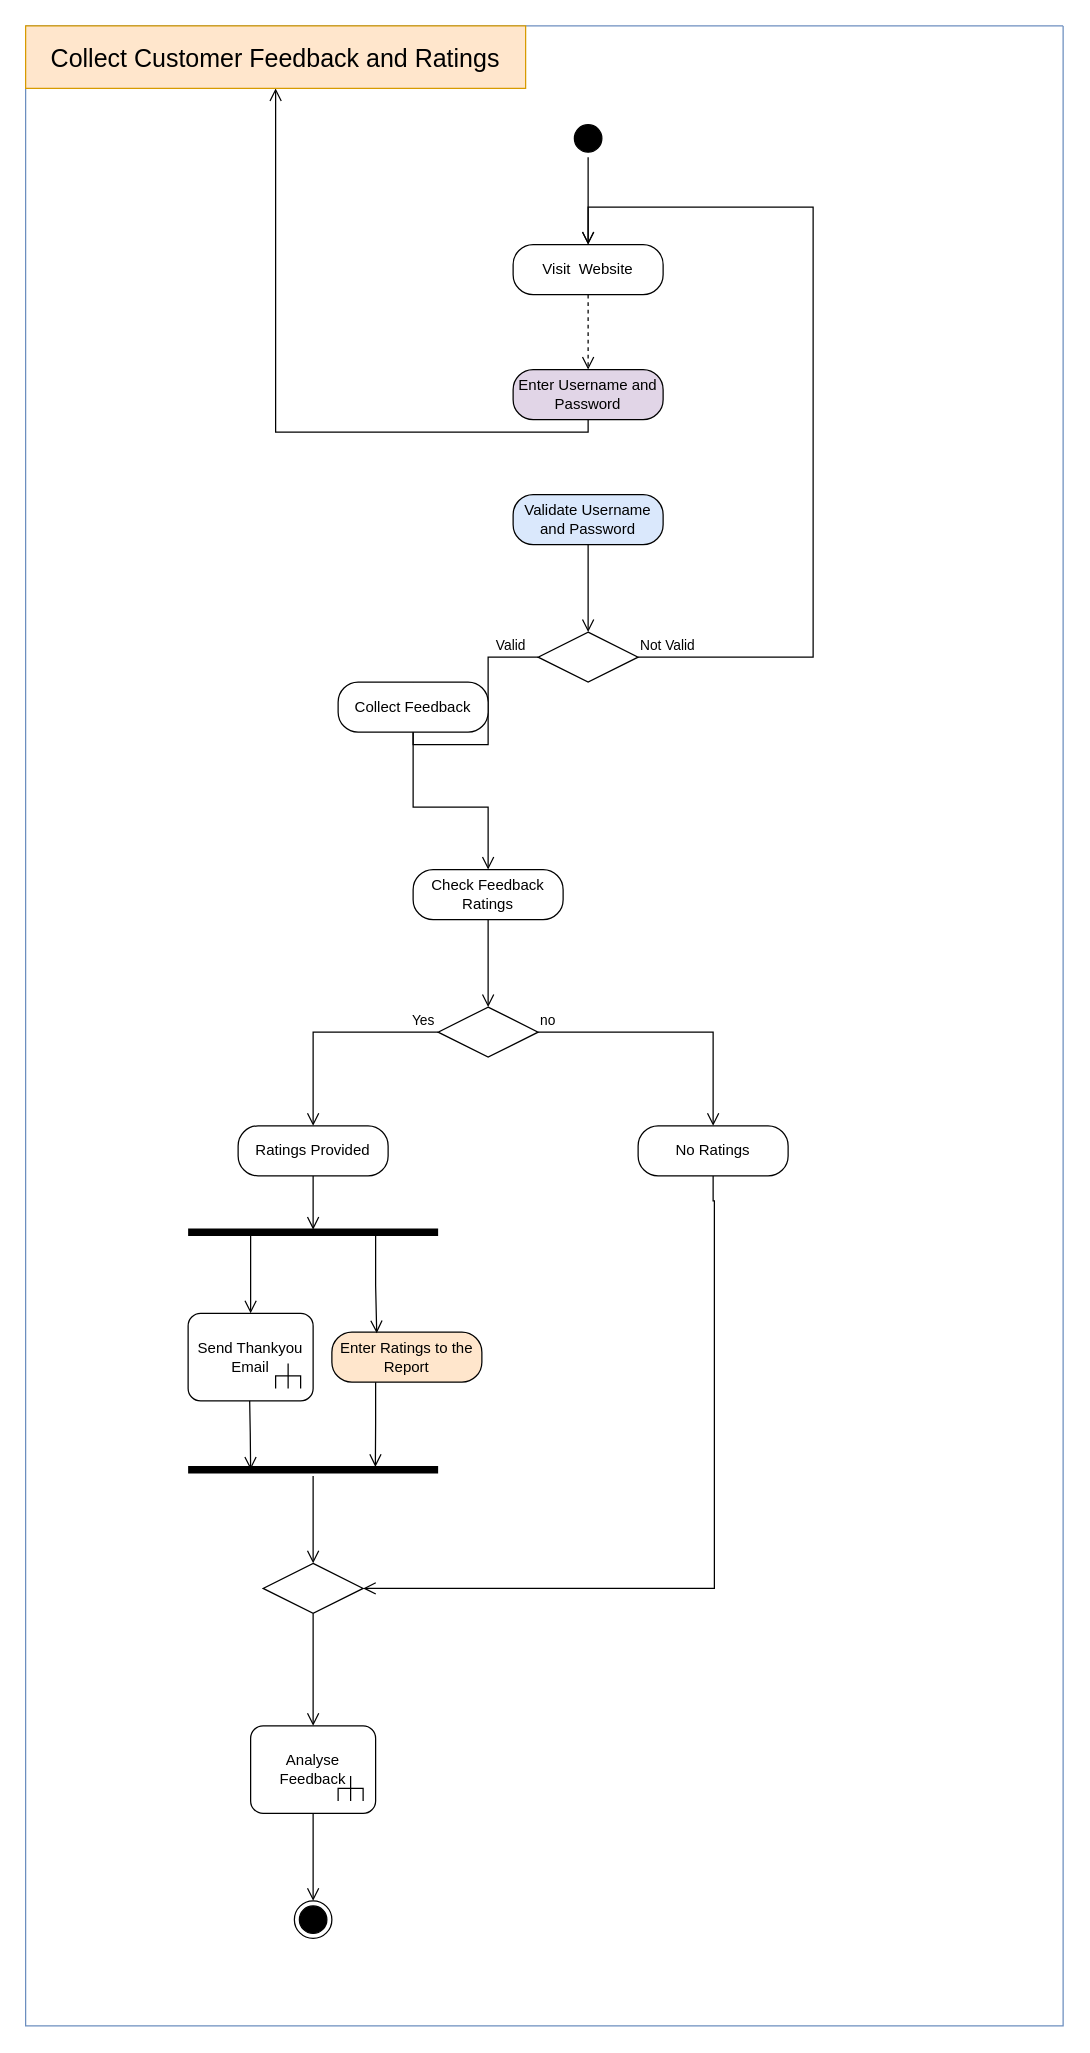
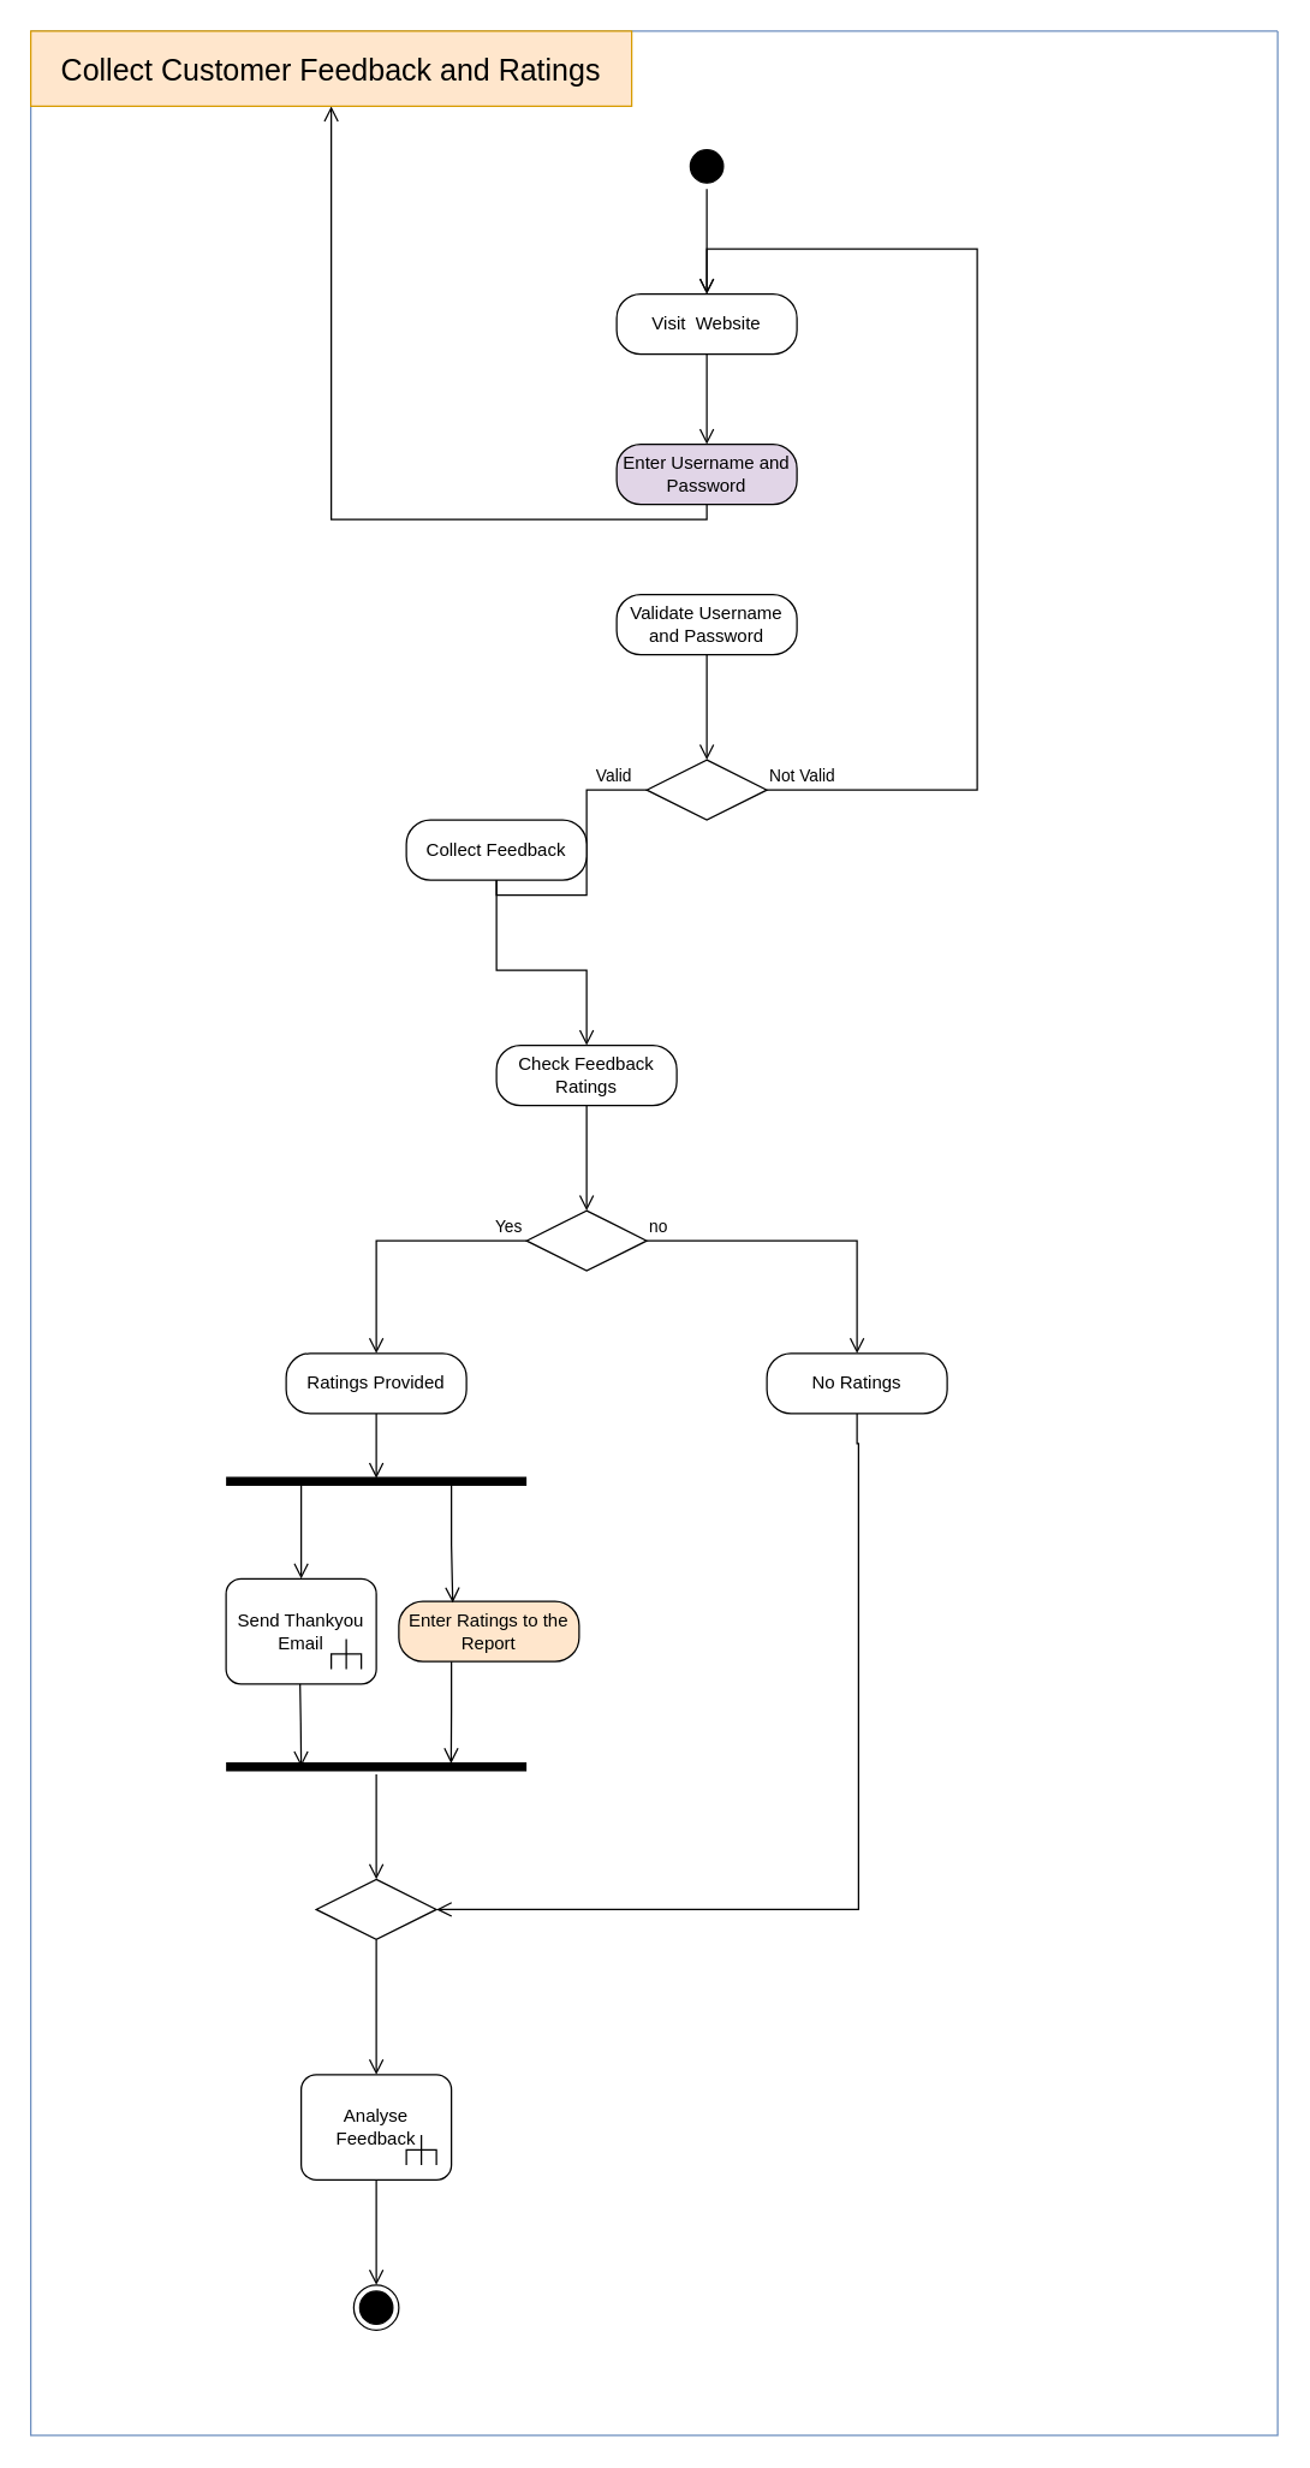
  <mxCell id="0" />
  <mxCell id="1" parent="0" />
  <mxCell id="2" value="Visit&amp;nbsp; Website" style="rounded=1;whiteSpace=wrap;html=1;arcSize=40;labelBackgroundColor=none;" parent="1" vertex="1"><mxGeometry x="410" y="195" width="120" height="40" as="geometry" /></mxCell>
- <mxCell id="3" value="" style="edgeStyle=orthogonalEdgeStyle;html=1;verticalAlign=bottom;endArrow=open;endSize=8;rounded=0;exitX=0.5;exitY=1;exitDx=0;exitDy=0;labelBackgroundColor=none;fontColor=default;dashed=1;" parent="1" source="2" target="4" edge="1"><mxGeometry relative="1" as="geometry"><mxPoint x="400" y="215" as="targetPoint" /><Array as="points" /></mxGeometry></mxCell>
+ <mxCell id="3" value="" style="edgeStyle=orthogonalEdgeStyle;html=1;verticalAlign=bottom;endArrow=open;endSize=8;rounded=0;exitX=0.5;exitY=1;exitDx=0;exitDy=0;labelBackgroundColor=none;fontColor=default;" parent="1" source="2" target="4" edge="1"><mxGeometry relative="1" as="geometry"><mxPoint x="400" y="215" as="targetPoint" /><Array as="points" /></mxGeometry></mxCell>
  <mxCell id="4" value="Enter Username and Password" style="rounded=1;whiteSpace=wrap;html=1;arcSize=40;labelBackgroundColor=none;fillColor=#e1d5e7;" parent="1" vertex="1"><mxGeometry x="410" y="295" width="120" height="40" as="geometry" /></mxCell>
  <mxCell id="5" value="" style="ellipse;html=1;shape=startState;labelBackgroundColor=none;strokeColor=#000000;fillColor=#000000;" parent="1" vertex="1"><mxGeometry x="455" y="95" width="30" height="30" as="geometry" /></mxCell>
  <mxCell id="6" value="" style="edgeStyle=orthogonalEdgeStyle;html=1;verticalAlign=bottom;endArrow=open;endSize=8;rounded=0;entryX=0.5;entryY=0;entryDx=0;entryDy=0;labelBackgroundColor=none;fontColor=default;" parent="1" source="5" target="2" edge="1"><mxGeometry relative="1" as="geometry"><mxPoint x="485" y="305" as="targetPoint" /></mxGeometry></mxCell>
  <mxCell id="7" value="" style="edgeStyle=orthogonalEdgeStyle;html=1;verticalAlign=bottom;endArrow=open;endSize=8;rounded=0;exitX=0.5;exitY=1;exitDx=0;exitDy=0;entryX=0.5;entryY=0;entryDx=0;entryDy=0;labelBackgroundColor=none;fontColor=default;" parent="1" source="8" target="10" edge="1"><mxGeometry relative="1" as="geometry"><mxPoint x="680" y="225" as="targetPoint" /><mxPoint x="630" y="465" as="sourcePoint" /></mxGeometry></mxCell>
- <mxCell id="8" value="Validate Username and Password" style="rounded=1;whiteSpace=wrap;html=1;arcSize=40;labelBackgroundColor=none;fillColor=#dae8fc;" parent="1" vertex="1"><mxGeometry x="410" y="395" width="120" height="40" as="geometry" /></mxCell>
+ <mxCell id="8" value="Validate Username and Password" style="rounded=1;whiteSpace=wrap;html=1;arcSize=40;labelBackgroundColor=none;" parent="1" vertex="1"><mxGeometry x="410" y="395" width="120" height="40" as="geometry" /></mxCell>
  <mxCell id="9" value="" style="edgeStyle=orthogonalEdgeStyle;html=1;verticalAlign=bottom;endArrow=open;endSize=8;rounded=0;exitX=0.5;exitY=1;exitDx=0;exitDy=0;labelBackgroundColor=none;fontColor=default;" parent="1" source="4" target="41" edge="1"><mxGeometry relative="1" as="geometry"><mxPoint x="740" y="155" as="targetPoint" /><mxPoint x="690" y="535" as="sourcePoint" /></mxGeometry></mxCell>
  <mxCell id="10" value="" style="rhombus;whiteSpace=wrap;html=1;labelBackgroundColor=none;" parent="1" vertex="1"><mxGeometry x="430" y="505" width="80" height="40" as="geometry" /></mxCell>
  <mxCell id="11" value="Not Valid" style="edgeStyle=orthogonalEdgeStyle;html=1;align=left;verticalAlign=bottom;endArrow=open;endSize=8;rounded=0;labelBackgroundColor=none;fontColor=default;" parent="1" source="10" target="2" edge="1"><mxGeometry x="-1" relative="1" as="geometry"><mxPoint x="620" y="525" as="targetPoint" /><Array as="points"><mxPoint x="650" y="525" /><mxPoint x="650" y="165" /><mxPoint x="470" y="165" /></Array></mxGeometry></mxCell>
  <mxCell id="12" value="" style="edgeStyle=orthogonalEdgeStyle;html=1;verticalAlign=bottom;endArrow=open;endSize=8;rounded=0;exitX=0;exitY=0.5;exitDx=0;exitDy=0;entryX=0.5;entryY=0;entryDx=0;entryDy=0;labelBackgroundColor=none;fontColor=default;" parent="1" source="10" target="14" edge="1"><mxGeometry relative="1" as="geometry"><mxPoint x="480" y="405" as="targetPoint" /><mxPoint x="480" y="345" as="sourcePoint" /><Array as="points"><mxPoint x="390" y="525" /><mxPoint x="390" y="595" /></Array></mxGeometry></mxCell>
  <mxCell id="13" value="Valid" style="edgeLabel;html=1;align=center;verticalAlign=middle;resizable=0;points=[];labelBackgroundColor=none;" parent="12" vertex="1" connectable="0"><mxGeometry x="-0.75" relative="1" as="geometry"><mxPoint x="5" y="-10" as="offset" /></mxGeometry></mxCell>
  <mxCell id="14" value="Collect Feedback" style="rounded=1;whiteSpace=wrap;html=1;arcSize=40;labelBackgroundColor=none;" parent="1" vertex="1"><mxGeometry x="270" y="545" width="120" height="40" as="geometry" /></mxCell>
  <mxCell id="15" value="" style="edgeStyle=orthogonalEdgeStyle;html=1;verticalAlign=bottom;endArrow=open;endSize=8;rounded=0;exitX=0.5;exitY=1;exitDx=0;exitDy=0;entryX=0.5;entryY=0;entryDx=0;entryDy=0;labelBackgroundColor=none;fontColor=default;" parent="1" source="16" target="18" edge="1"><mxGeometry relative="1" as="geometry"><mxPoint x="390" y="805" as="targetPoint" /><mxPoint x="555" y="765" as="sourcePoint" /></mxGeometry></mxCell>
  <mxCell id="16" value="Check Feedback Ratings" style="rounded=1;whiteSpace=wrap;html=1;arcSize=40;labelBackgroundColor=none;" parent="1" vertex="1"><mxGeometry x="330" y="695" width="120" height="40" as="geometry" /></mxCell>
  <mxCell id="17" value="" style="edgeStyle=orthogonalEdgeStyle;html=1;verticalAlign=bottom;endArrow=open;endSize=8;rounded=0;exitX=0.5;exitY=1;exitDx=0;exitDy=0;entryX=0.5;entryY=0;entryDx=0;entryDy=0;labelBackgroundColor=none;fontColor=default;" parent="1" source="14" target="16" edge="1"><mxGeometry relative="1" as="geometry"><mxPoint x="400" y="615" as="targetPoint" /><mxPoint x="440" y="535" as="sourcePoint" /><Array as="points"><mxPoint x="390" y="645" /></Array></mxGeometry></mxCell>
  <mxCell id="18" value="" style="rhombus;whiteSpace=wrap;html=1;labelBackgroundColor=none;" parent="1" vertex="1"><mxGeometry x="350" y="805" width="80" height="40" as="geometry" /></mxCell>
  <mxCell id="19" value="" style="edgeStyle=orthogonalEdgeStyle;html=1;align=left;verticalAlign=top;endArrow=open;endSize=8;rounded=0;labelBackgroundColor=none;fontColor=default;entryX=0.5;entryY=0;entryDx=0;entryDy=0;" parent="1" source="18" target="22" edge="1"><mxGeometry x="0.419" y="20" relative="1" as="geometry"><mxPoint x="250" y="900" as="targetPoint" /><Array as="points"><mxPoint x="250" y="825" /></Array><mxPoint as="offset" /></mxGeometry></mxCell>
  <mxCell id="20" value="Yes" style="edgeLabel;html=1;align=center;verticalAlign=middle;resizable=0;points=[];labelBackgroundColor=none;" parent="19" vertex="1" connectable="0"><mxGeometry x="-0.856" y="1" relative="1" as="geometry"><mxPoint y="-11" as="offset" /></mxGeometry></mxCell>
  <mxCell id="21" value="no" style="edgeStyle=orthogonalEdgeStyle;html=1;align=left;verticalAlign=bottom;endArrow=open;endSize=8;rounded=0;labelBackgroundColor=none;fontColor=default;" parent="1" source="18" edge="1"><mxGeometry x="-1" relative="1" as="geometry"><mxPoint x="570" y="900" as="targetPoint" /><Array as="points"><mxPoint x="570" y="825" /><mxPoint x="570" y="900" /></Array></mxGeometry></mxCell>
  <mxCell id="22" value="Ratings Provided" style="rounded=1;whiteSpace=wrap;html=1;arcSize=40;" parent="1" vertex="1"><mxGeometry x="190" y="900" width="120" height="40" as="geometry" /></mxCell>
  <mxCell id="23" value="" style="edgeStyle=orthogonalEdgeStyle;html=1;verticalAlign=bottom;endArrow=open;endSize=8;rounded=0;entryX=0.5;entryY=0.307;entryDx=0;entryDy=0;entryPerimeter=0;" parent="1" source="22" target="26" edge="1"><mxGeometry relative="1" as="geometry"><mxPoint x="250" y="980" as="targetPoint" /></mxGeometry></mxCell>
  <mxCell id="24" value="No Ratings" style="rounded=1;whiteSpace=wrap;html=1;arcSize=40;" parent="1" vertex="1"><mxGeometry x="510" y="900" width="120" height="40" as="geometry" /></mxCell>
  <mxCell id="25" value="" style="edgeStyle=orthogonalEdgeStyle;html=1;verticalAlign=bottom;endArrow=open;endSize=8;rounded=0;entryX=1;entryY=0.5;entryDx=0;entryDy=0;" parent="1" source="24" edge="1" target="35"><mxGeometry relative="1" as="geometry"><mxPoint x="570" y="980" as="targetPoint" /><Array as="points"><mxPoint x="570" y="960" /><mxPoint x="571" y="1270" /></Array></mxGeometry></mxCell>
  <mxCell id="26" value="" style="shape=line;html=1;strokeWidth=6;strokeColor=#000000;fillColor=#000000;" parent="1" vertex="1"><mxGeometry x="150" y="980" width="200" height="10" as="geometry" /></mxCell>
  <mxCell id="27" value="Send Thankyou Email" style="html=1;shape=mxgraph.sysml.callBehAct;whiteSpace=wrap;align=center;" vertex="1" parent="1"><mxGeometry x="150" y="1050" width="100" height="70" as="geometry" /></mxCell>
  <mxCell id="28" value="" style="edgeStyle=orthogonalEdgeStyle;html=1;verticalAlign=bottom;endArrow=open;endSize=8;rounded=0;entryX=0.5;entryY=0;entryDx=0;entryDy=0;entryPerimeter=0;exitX=0.25;exitY=0.5;exitDx=0;exitDy=0;exitPerimeter=0;" edge="1" parent="1" source="26" target="27"><mxGeometry relative="1" as="geometry"><mxPoint x="200" y="1043" as="targetPoint" /><mxPoint x="200" y="1000" as="sourcePoint" /></mxGeometry></mxCell>
  <mxCell id="29" value="Enter Ratings to the Report" style="rounded=1;whiteSpace=wrap;html=1;arcSize=40;fillColor=#ffe6cc;" vertex="1" parent="1"><mxGeometry x="265" y="1065" width="120" height="40" as="geometry" /></mxCell>
  <mxCell id="30" value="" style="edgeStyle=orthogonalEdgeStyle;html=1;verticalAlign=bottom;endArrow=open;endSize=8;rounded=0;entryX=0.749;entryY=0.284;entryDx=0;entryDy=0;entryPerimeter=0;" edge="1" parent="1" target="32"><mxGeometry relative="1" as="geometry"><mxPoint x="325" y="1160" as="targetPoint" /><mxPoint x="300" y="1110" as="sourcePoint" /><Array as="points"><mxPoint x="300" y="1105" /><mxPoint x="300" y="1138" /><mxPoint x="300" y="1138" /></Array></mxGeometry></mxCell>
  <mxCell id="31" value="" style="edgeStyle=orthogonalEdgeStyle;html=1;verticalAlign=bottom;endArrow=open;endSize=8;rounded=0;entryX=0.299;entryY=0.023;entryDx=0;entryDy=0;entryPerimeter=0;exitX=0.75;exitY=0.5;exitDx=0;exitDy=0;exitPerimeter=0;" edge="1" parent="1" source="26" target="29"><mxGeometry relative="1" as="geometry"><mxPoint x="320" y="1065" as="targetPoint" /><mxPoint x="320" y="1000" as="sourcePoint" /></mxGeometry></mxCell>
  <mxCell id="32" value="" style="shape=line;html=1;strokeWidth=6;strokeColor=#000000;" vertex="1" parent="1"><mxGeometry x="150" y="1170" width="200" height="10" as="geometry" /></mxCell>
  <mxCell id="33" value="" style="edgeStyle=orthogonalEdgeStyle;html=1;verticalAlign=bottom;endArrow=open;endSize=8;rounded=0;" edge="1" source="32" parent="1"><mxGeometry relative="1" as="geometry"><mxPoint x="250" y="1250" as="targetPoint" /></mxGeometry></mxCell>
  <mxCell id="34" value="" style="edgeStyle=orthogonalEdgeStyle;html=1;verticalAlign=bottom;endArrow=open;endSize=8;rounded=0;exitX=0.75;exitY=0.5;exitDx=0;exitDy=0;exitPerimeter=0;entryX=0.25;entryY=0.5;entryDx=0;entryDy=0;entryPerimeter=0;" edge="1" parent="1" target="32"><mxGeometry relative="1" as="geometry"><mxPoint x="200" y="1170" as="targetPoint" /><mxPoint x="199.24" y="1120" as="sourcePoint" /></mxGeometry></mxCell>
  <mxCell id="35" value="" style="rhombus;whiteSpace=wrap;html=1;" vertex="1" parent="1"><mxGeometry x="210" y="1250" width="80" height="40" as="geometry" /></mxCell>
  <mxCell id="36" value="" style="edgeStyle=orthogonalEdgeStyle;html=1;align=left;verticalAlign=top;endArrow=open;endSize=8;rounded=0;entryX=0.5;entryY=0;entryDx=0;entryDy=0;entryPerimeter=0;" edge="1" source="35" parent="1" target="37"><mxGeometry x="-1" relative="1" as="geometry"><mxPoint x="250" y="1380" as="targetPoint" /></mxGeometry></mxCell>
  <mxCell id="37" value="Analyse Feedback" style="html=1;shape=mxgraph.sysml.callBehAct;whiteSpace=wrap;align=center;" vertex="1" parent="1"><mxGeometry x="200" y="1380" width="100" height="70" as="geometry" /></mxCell>
  <mxCell id="38" value="" style="ellipse;html=1;shape=endState;fillColor=#000000;strokeColor=#000000;" vertex="1" parent="1"><mxGeometry x="235" y="1520" width="30" height="30" as="geometry" /></mxCell>
  <mxCell id="39" value="" style="edgeStyle=orthogonalEdgeStyle;html=1;align=left;verticalAlign=top;endArrow=open;endSize=8;rounded=0;entryX=0.5;entryY=0;entryDx=0;entryDy=0;exitX=0.5;exitY=1;exitDx=0;exitDy=0;exitPerimeter=0;" edge="1" parent="1" source="37" target="38"><mxGeometry x="-1" relative="1" as="geometry"><mxPoint x="260" y="1550" as="targetPoint" /><mxPoint x="260" y="1460" as="sourcePoint" /></mxGeometry></mxCell>
  <mxCell id="40" value="" style="swimlane;startSize=0;fillColor=#dae8fc;strokeColor=#6c8ebf;" vertex="1" parent="1"><mxGeometry x="20" y="20" width="830" height="1600" as="geometry" /></mxCell>
  <mxCell id="41" value="&lt;font style=&quot;font-size: 20px;&quot;&gt;Collect Customer Feedback and Ratings&lt;/font&gt;" style="rounded=0;whiteSpace=wrap;html=1;fillColor=#ffe6cc;strokeColor=#d79b00;" vertex="1" parent="40"><mxGeometry width="400" height="50" as="geometry" /></mxCell>
